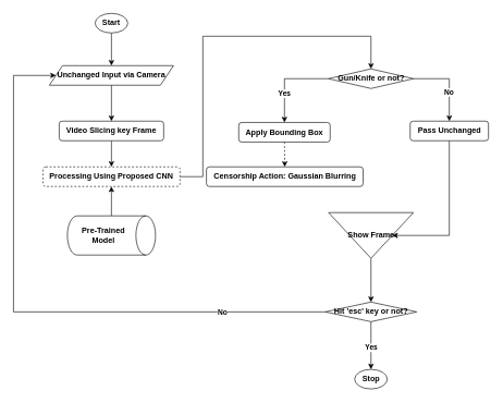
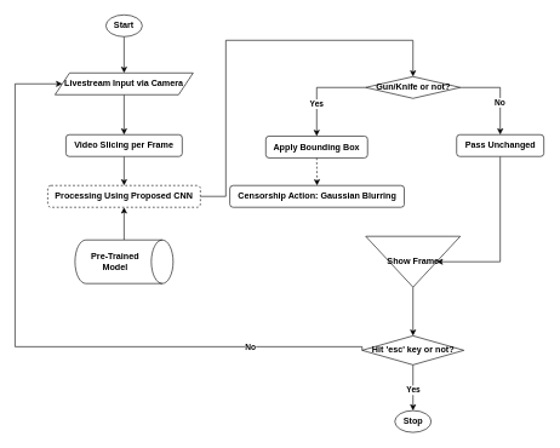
  <mxCell id="0" />
  <mxCell id="1" parent="0" />
  <mxCell id="2" style="edgeStyle=orthogonalEdgeStyle;rounded=0;orthogonalLoop=1;jettySize=auto;html=1;exitX=0.5;exitY=1;exitDx=0;exitDy=0;entryX=0.5;entryY=0;entryDx=0;entryDy=0;fontStyle=1" edge="1" parent="1" source="3" target="9"><mxGeometry relative="1" as="geometry" /></mxCell>
- <mxCell id="3" value="Video Slicing key Frame" style="rounded=1;whiteSpace=wrap;html=1;autosize=1;fontStyle=1" vertex="1" parent="1"><mxGeometry x="90" y="185" width="160" height="30" as="geometry" /></mxCell>
+ <mxCell id="3" value="Video Slicing per Frame" style="rounded=1;whiteSpace=wrap;html=1;autosize=1;fontStyle=1" vertex="1" parent="1"><mxGeometry x="90" y="185" width="160" height="30" as="geometry" /></mxCell>
  <mxCell id="4" style="edgeStyle=orthogonalEdgeStyle;rounded=0;orthogonalLoop=1;jettySize=auto;html=1;exitX=0.5;exitY=1;exitDx=0;exitDy=0;entryX=0.5;entryY=0;entryDx=0;entryDy=0;fontStyle=1" edge="1" parent="1" source="5" target="7"><mxGeometry relative="1" as="geometry" /></mxCell>
  <mxCell id="5" value="Start" style="ellipse;whiteSpace=wrap;html=1;autosize=1;fontStyle=1" vertex="1" parent="1"><mxGeometry x="145" y="20" width="50" height="30" as="geometry" /></mxCell>
  <mxCell id="6" style="edgeStyle=orthogonalEdgeStyle;rounded=0;orthogonalLoop=1;jettySize=auto;html=1;exitX=0.5;exitY=1;exitDx=0;exitDy=0;entryX=0.5;entryY=0;entryDx=0;entryDy=0;fontStyle=1" edge="1" parent="1" source="7" target="3"><mxGeometry relative="1" as="geometry" /></mxCell>
- <mxCell id="7" value="Unchanged Input via Camera" style="shape=parallelogram;perimeter=parallelogramPerimeter;whiteSpace=wrap;html=1;fixedSize=1;autosize=1;fontStyle=1" vertex="1" parent="1"><mxGeometry x="75" y="100" width="190" height="30" as="geometry" /></mxCell>
+ <mxCell id="7" value="Livestream Input via Camera" style="shape=parallelogram;perimeter=parallelogramPerimeter;whiteSpace=wrap;html=1;fixedSize=1;autosize=1;fontStyle=1" vertex="1" parent="1"><mxGeometry x="75" y="100" width="190" height="30" as="geometry" /></mxCell>
  <mxCell id="8" style="edgeStyle=orthogonalEdgeStyle;rounded=0;orthogonalLoop=1;jettySize=auto;html=1;exitX=1;exitY=0.5;exitDx=0;exitDy=0;entryX=0.5;entryY=0;entryDx=0;entryDy=0;fontStyle=1" edge="1" parent="1" source="9" target="19"><mxGeometry relative="1" as="geometry"><Array as="points"><mxPoint x="310" y="270" /><mxPoint x="310" y="55" /><mxPoint x="568" y="55" /></Array></mxGeometry></mxCell>
  <mxCell id="9" value="Processing Using Proposed CNN" style="rounded=1;whiteSpace=wrap;html=1;autosize=1;fontStyle=1;dashed=1;" vertex="1" parent="1"><mxGeometry x="65" y="255" width="210" height="30" as="geometry" /></mxCell>
  <mxCell id="10" style="edgeStyle=orthogonalEdgeStyle;rounded=0;orthogonalLoop=1;jettySize=auto;html=1;exitX=0.5;exitY=1;exitDx=0;exitDy=0;entryX=0.5;entryY=0;entryDx=0;entryDy=0;fontStyle=1;dashed=1;" edge="1" parent="1" source="11" target="12"><mxGeometry relative="1" as="geometry" /></mxCell>
  <mxCell id="11" value="Apply Bounding Box" style="rounded=1;whiteSpace=wrap;html=1;autosize=1;fontStyle=1" vertex="1" parent="1"><mxGeometry x="365" y="187" width="140" height="30" as="geometry" /></mxCell>
  <mxCell id="12" value="Censorship Action: Gaussian Blurring" style="rounded=1;whiteSpace=wrap;html=1;autosize=1;fontStyle=1" vertex="1" parent="1"><mxGeometry x="315.5" y="255" width="240" height="30" as="geometry" /></mxCell>
  <mxCell id="13" style="edgeStyle=orthogonalEdgeStyle;rounded=0;orthogonalLoop=1;jettySize=auto;html=1;exitX=0.5;exitY=1;exitDx=0;exitDy=0;entryX=0.5;entryY=0;entryDx=0;entryDy=0;fontStyle=1" edge="1" parent="1" source="14" target="27"><mxGeometry relative="1" as="geometry"><Array as="points"><mxPoint x="688" y="360" /></Array></mxGeometry></mxCell>
  <mxCell id="14" value="Pass Unchanged" style="rounded=1;whiteSpace=wrap;html=1;autosize=1;fontStyle=1" vertex="1" parent="1"><mxGeometry x="627.5" y="185" width="120" height="30" as="geometry" /></mxCell>
  <mxCell id="15" style="edgeStyle=orthogonalEdgeStyle;rounded=0;orthogonalLoop=1;jettySize=auto;html=1;exitX=0;exitY=0.5;exitDx=0;exitDy=0;entryX=0.5;entryY=0;entryDx=0;entryDy=0;fontStyle=1" edge="1" parent="1" source="19" target="11"><mxGeometry relative="1" as="geometry" /></mxCell>
  <mxCell id="16" value="Yes" style="edgeLabel;html=1;align=center;verticalAlign=middle;resizable=0;points=[];fontStyle=1" vertex="1" connectable="0" parent="15"><mxGeometry x="0.325" y="-1" relative="1" as="geometry"><mxPoint y="1" as="offset" /></mxGeometry></mxCell>
  <mxCell id="17" style="edgeStyle=orthogonalEdgeStyle;rounded=0;orthogonalLoop=1;jettySize=auto;html=1;exitX=1;exitY=0.5;exitDx=0;exitDy=0;entryX=0.5;entryY=0;entryDx=0;entryDy=0;fontStyle=1" edge="1" parent="1" source="19" target="14"><mxGeometry relative="1" as="geometry" /></mxCell>
  <mxCell id="18" value="No" style="edgeLabel;html=1;align=center;verticalAlign=middle;resizable=0;points=[];fontStyle=1" vertex="1" connectable="0" parent="17"><mxGeometry x="0.256" y="3" relative="1" as="geometry"><mxPoint x="-4" as="offset" /></mxGeometry></mxCell>
  <mxCell id="19" value="Gun/Knife or not?" style="rhombus;whiteSpace=wrap;html=1;autosize=1;fontStyle=1" vertex="1" parent="1"><mxGeometry x="502.5" y="105" width="130" height="30" as="geometry" /></mxCell>
  <mxCell id="20" style="edgeStyle=orthogonalEdgeStyle;rounded=0;orthogonalLoop=1;jettySize=auto;html=1;exitX=0.5;exitY=1;exitDx=0;exitDy=0;fontStyle=1" edge="1" parent="1" source="24" target="25"><mxGeometry relative="1" as="geometry" /></mxCell>
  <mxCell id="21" value="Yes" style="edgeLabel;html=1;align=center;verticalAlign=middle;resizable=0;points=[];fontStyle=1" vertex="1" connectable="0" parent="20"><mxGeometry x="0.065" relative="1" as="geometry"><mxPoint as="offset" /></mxGeometry></mxCell>
  <mxCell id="22" style="edgeStyle=orthogonalEdgeStyle;rounded=0;orthogonalLoop=1;jettySize=auto;html=1;exitX=0;exitY=0.5;exitDx=0;exitDy=0;entryX=0;entryY=0.5;entryDx=0;entryDy=0;fontStyle=1" edge="1" parent="1" source="24" target="7"><mxGeometry relative="1" as="geometry"><Array as="points"><mxPoint x="20" y="477" /><mxPoint x="20" y="115" /></Array></mxGeometry></mxCell>
  <mxCell id="23" value="No" style="edgeLabel;html=1;align=center;verticalAlign=middle;resizable=0;points=[];fontStyle=1" vertex="1" connectable="0" parent="22"><mxGeometry x="-0.65" y="3" relative="1" as="geometry"><mxPoint y="-3" as="offset" /></mxGeometry></mxCell>
- <mxCell id="24" value="Hit 'esc' key or not?" style="rhombus;whiteSpace=wrap;html=1;autosize=1;fontStyle=1" vertex="1" parent="1"><mxGeometry x="497.5" y="462" width="140" height="30" as="geometry" /></mxCell>
+ <mxCell id="24" value="Hit 'esc' key or not?" style="rhombus;whiteSpace=wrap;html=1;autosize=1;fontStyle=1" vertex="1" parent="1"><mxGeometry x="497.5" y="462" width="140" height="40" as="geometry" /></mxCell>
  <mxCell id="25" value="Stop" style="ellipse;whiteSpace=wrap;html=1;autosize=1;fontStyle=1" vertex="1" parent="1"><mxGeometry x="542.5" y="565" width="50" height="30" as="geometry" /></mxCell>
  <mxCell id="26" style="edgeStyle=orthogonalEdgeStyle;rounded=0;orthogonalLoop=1;jettySize=auto;html=1;exitX=1;exitY=0.5;exitDx=0;exitDy=0;fontStyle=1" edge="1" parent="1" source="27" target="24"><mxGeometry relative="1" as="geometry" /></mxCell>
  <mxCell id="27" value="Show Frame" style="triangle;whiteSpace=wrap;rotation=0;direction=south;fontStyle=1" vertex="1" parent="1"><mxGeometry x="502.5" y="325" width="130" height="70" as="geometry" /></mxCell>
  <mxCell id="28" style="edgeStyle=orthogonalEdgeStyle;rounded=0;orthogonalLoop=1;jettySize=auto;html=1;exitX=0;exitY=0.5;exitDx=0;exitDy=0;exitPerimeter=0;entryX=0.5;entryY=1;entryDx=0;entryDy=0;fontStyle=1" edge="1" parent="1" source="29" target="9"><mxGeometry relative="1" as="geometry" /></mxCell>
  <mxCell id="29" value="Pre-Trained Model" style="shape=cylinder3;whiteSpace=wrap;html=1;boundedLbl=1;backgroundOutline=1;size=15;direction=south;fontStyle=1" vertex="1" parent="1"><mxGeometry x="102.5" y="330" width="135" height="60" as="geometry" /></mxCell>
